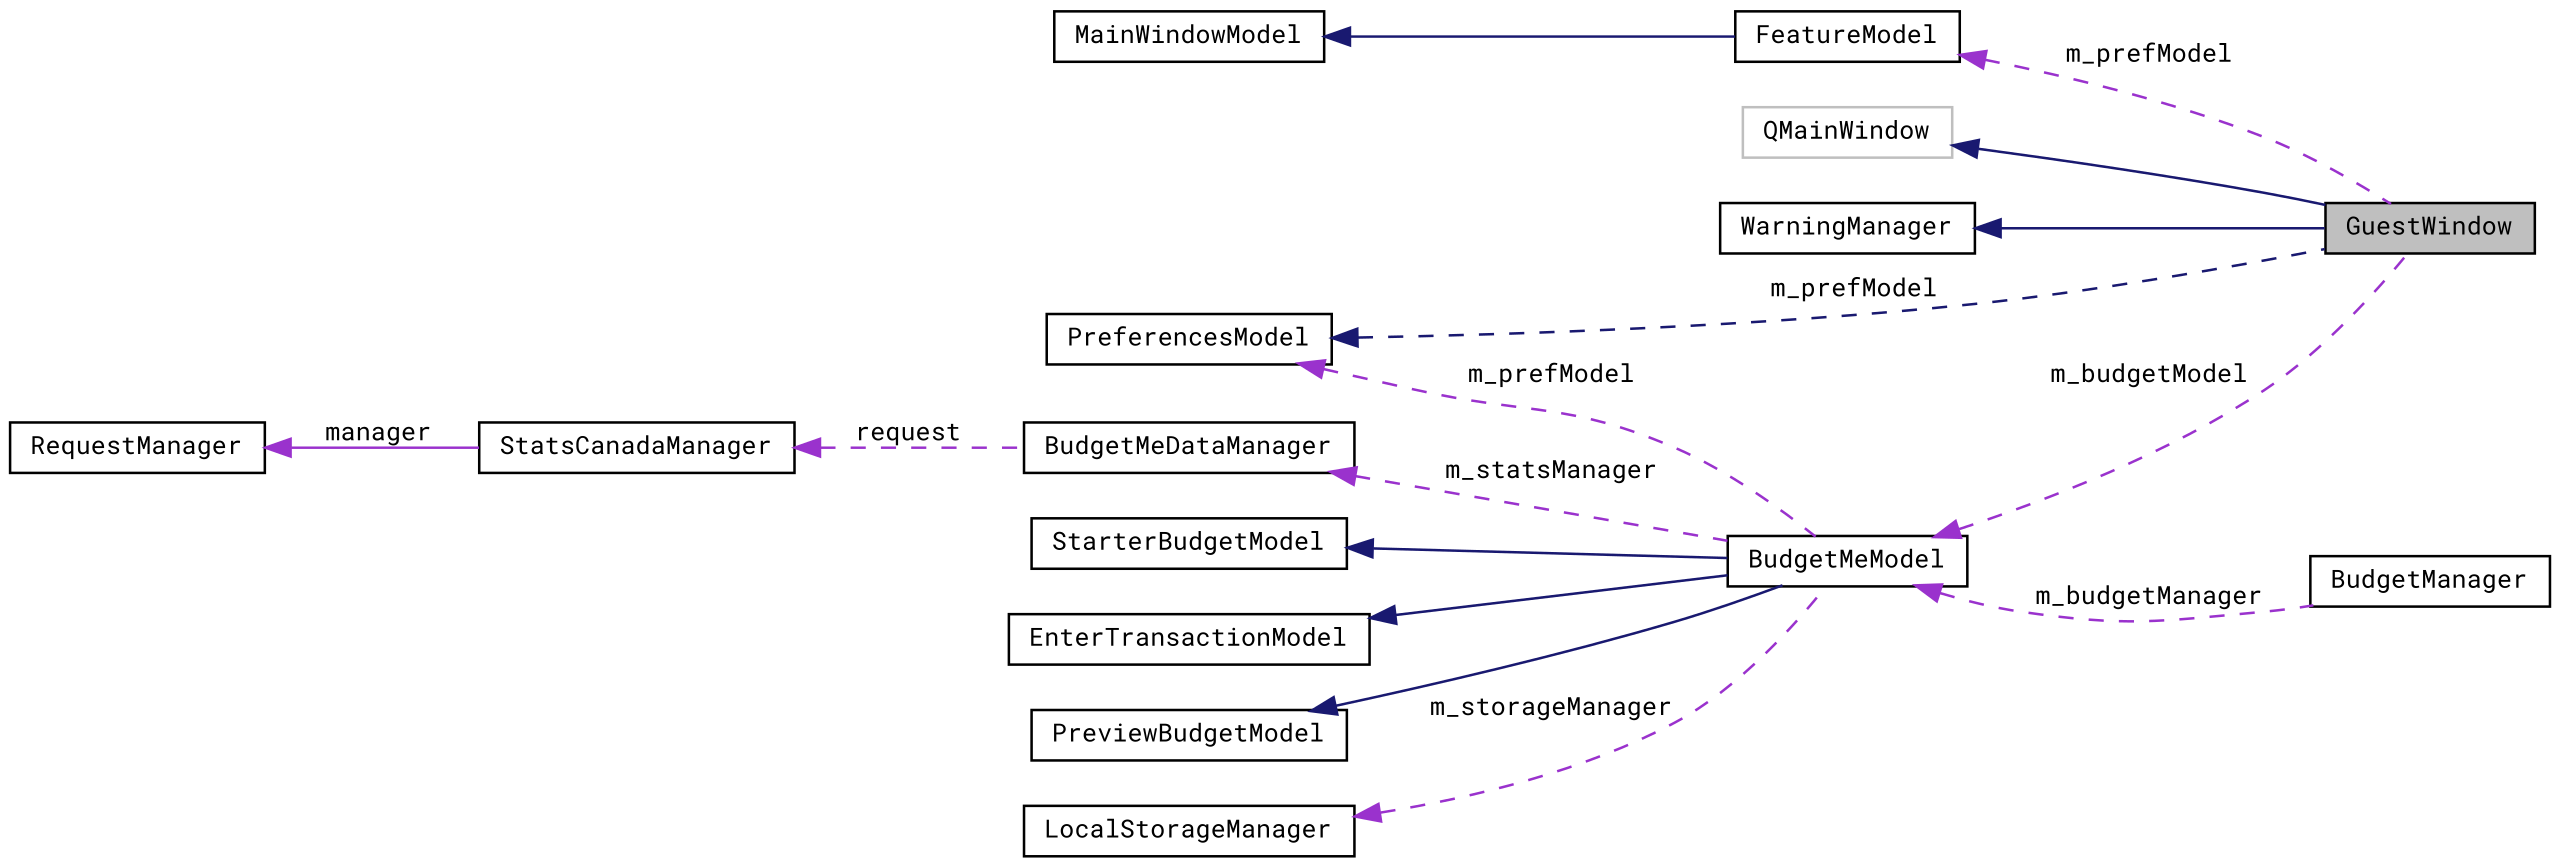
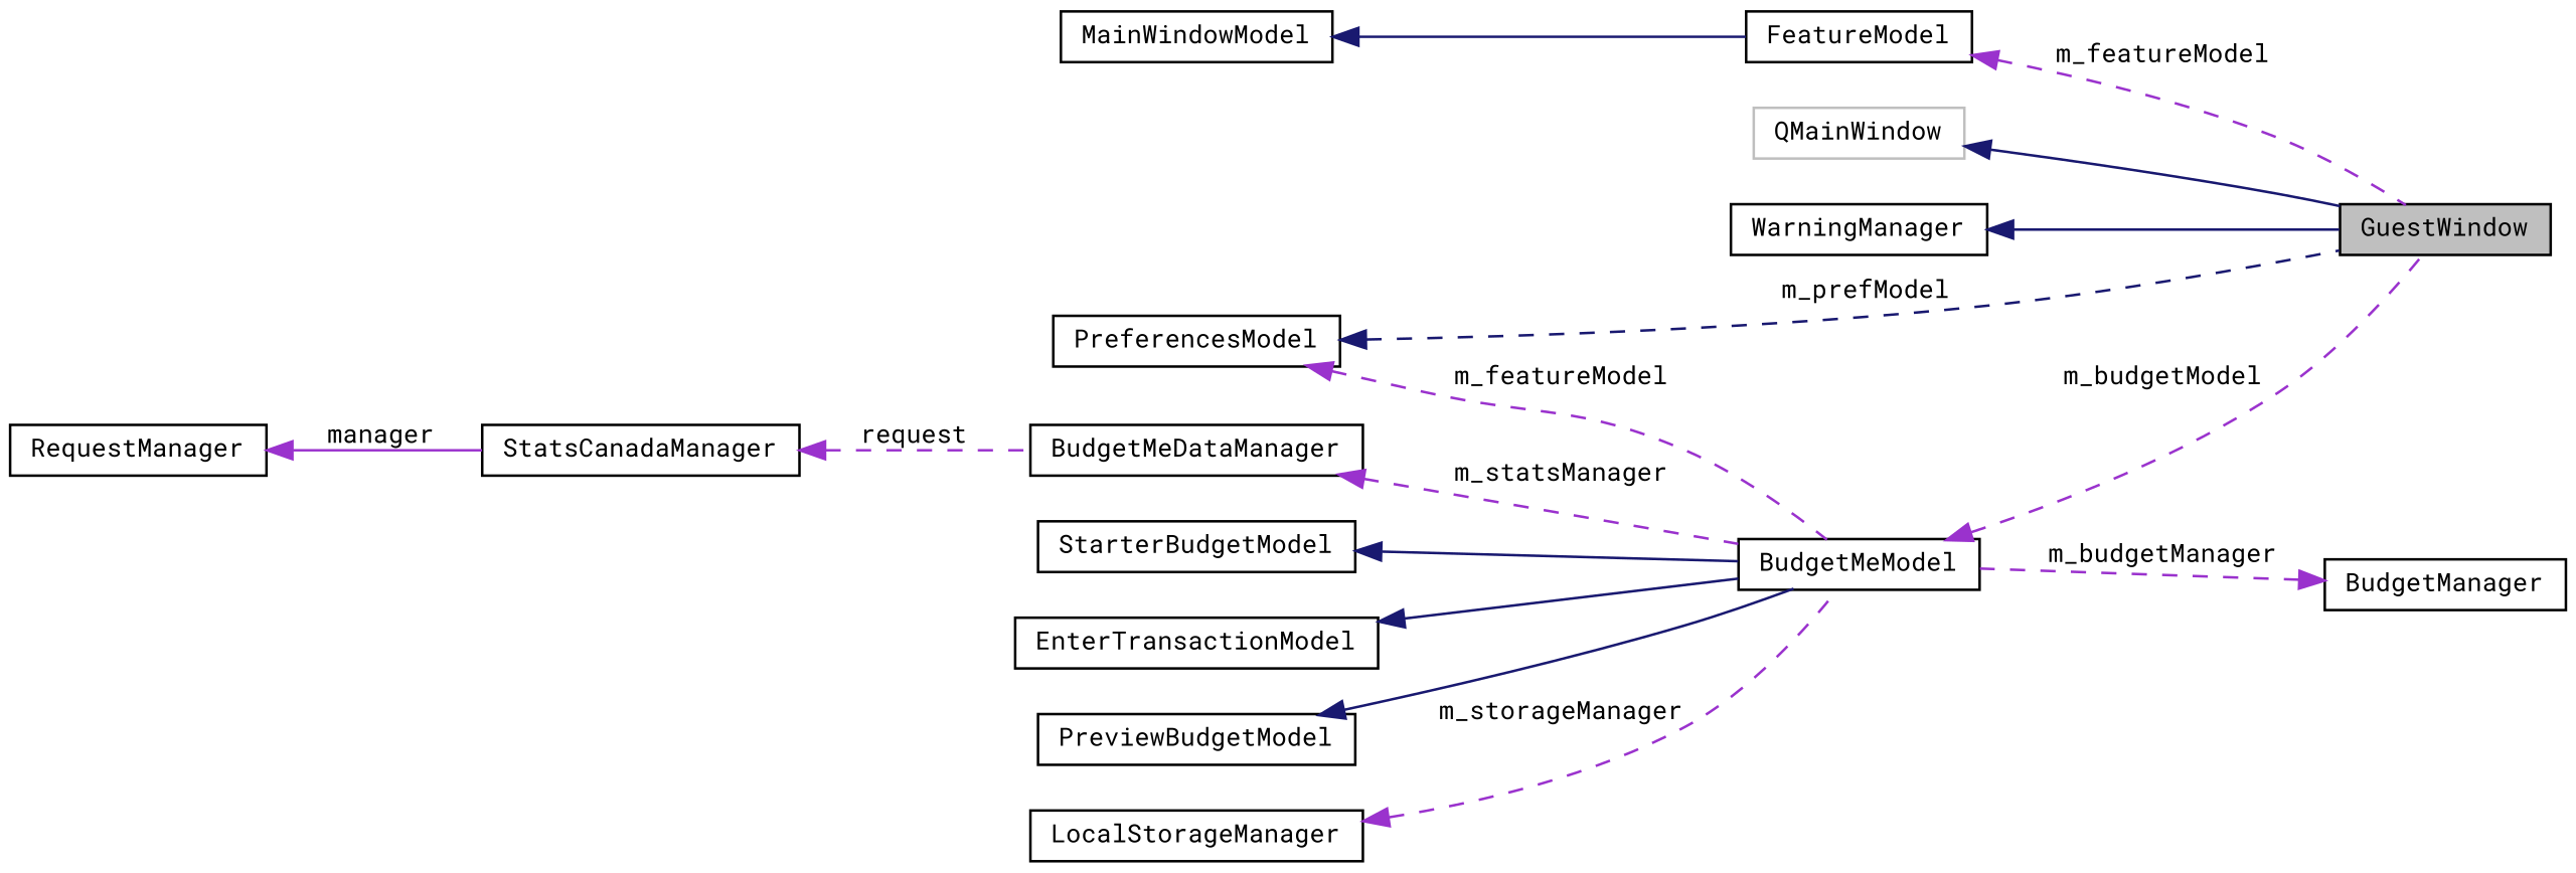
  digraph {
    fontname="Roboto Mono"
    rankdir=LR
    node [color=black fillcolor=white fontname="Roboto Mono" fontsize=10 shape=record style=filled]
    edge [color=darkorchid3 dir=back fontname="Roboto Mono" fontsize=10 labelfontname=Helvetica labelfontsize=10 style=dashed]
    n1 [fillcolor=grey75 fontcolor=black height=0.2 label=GuestWindow width=0.4]
    n2 [color=grey75 height=0.2 label=QMainWindow width=0.4]
    n3 [height=0.2 label=WarningManager width=0.4]
    n4 [height=0.2 label=PreferencesModel width=0.4]
    n5 [height=0.2 label=BudgetMeModel width=0.4]
    n6 [height=0.2 label=StarterBudgetModel width=0.4]
    n7 [height=0.2 label=EnterTransactionModel width=0.4]
    n8 [height=0.2 label=PreviewBudgetModel width=0.4]
    n9 [height=0.2 label=BudgetManager width=0.4]
    n10 [height=0.2 label=LocalStorageManager width=0.4]
    n11 [height=0.2 label=BudgetMeDataManager width=0.4]
    n12 [height=0.2 label=StatsCanadaManager width=0.4]
    n13 [height=0.2 label=RequestManager width=0.4]
    n14 [height=0.2 label=FeatureModel width=0.4]
    n15 [height=0.2 label=MainWindowModel width=0.4]
    n2 -> n1 [color=midnightblue style=solid]
    n3 -> n1 [color=midnightblue style=solid]
    n4 -> n1 [color=midnightblue label=" m_prefModel"]
-   n4 -> n5 [label=" m_prefModel"]
+   n4 -> n5 [label=" m_featureModel"]
    n5 -> n1 [label=" m_budgetModel"]
    n6 -> n5 [color=midnightblue style=solid]
    n7 -> n5 [color=midnightblue style=solid]
    n8 -> n5 [color=midnightblue style=solid]
-   n5 -> n9 [label=" m_budgetManager"]
+   n9 -> n5 [label=" m_budgetManager"]
    n10 -> n5 [label=" m_storageManager"]
    n11 -> n5 [label=" m_statsManager"]
    n12 -> n11 [label=" request"]
    n13 -> n12 [label=" manager" style=solid]
-   n14 -> n1 [label=" m_prefModel"]
+   n14 -> n1 [label=" m_featureModel"]
    n15 -> n14 [color=midnightblue style=solid]
  }
